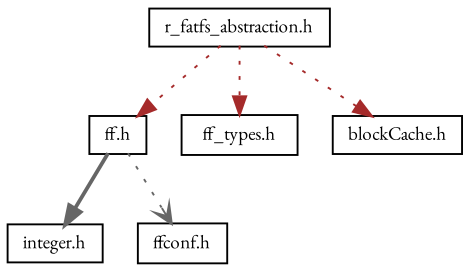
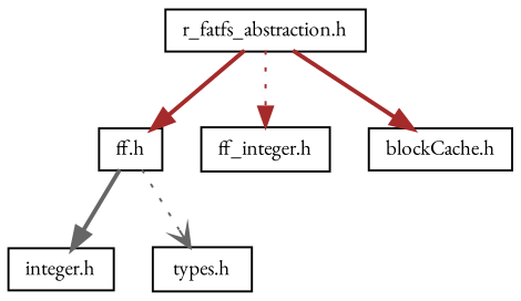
  digraph {
    fontname="EB Garamond"
    node [color=black fillcolor=white fontname="EB Garamond" fontsize=10 shape=record style=filled]
    edge [arrowhead=normal color=brown fontname="EB Garamond" fontsize=10 labelfontname=Helvetica labelfontsize=10 style=bold]
    n1 [height=0.2 label="r_fatfs_abstraction.h" width=0.4]
    n2 [height=0.2 label="ff.h" width=0.4]
-   n3 [height=0.2 label="ff_types.h" width=0.4]
+   n3 [height=0.2 label="ff_integer.h" width=0.4]
    n4 [height=0.2 label="blockCache.h" width=0.4]
    n5 [height=0.2 label="integer.h" width=0.4]
-   n6 [height=0.2 label="ffconf.h" width=0.4]
-   n1 -> n2 [style=dotted]
+   n6 [height=0.2 label="types.h" width=0.4]
+   n1 -> n2
    n1 -> n3 [style=dotted]
-   n1 -> n4 [style=dotted]
+   n1 -> n4
    n2 -> n5 [color=gray40]
    n2 -> n6 [arrowhead=vee color=gray40 style=dotted]
  }
